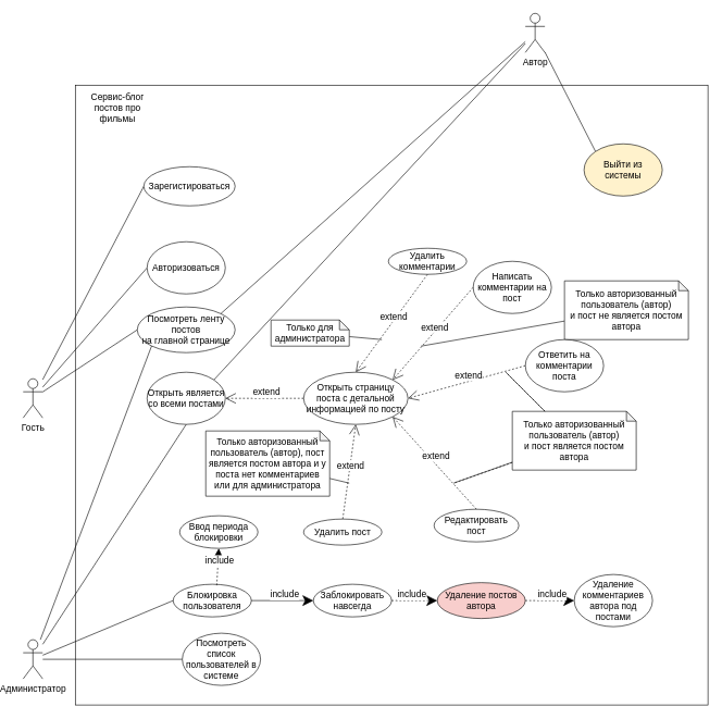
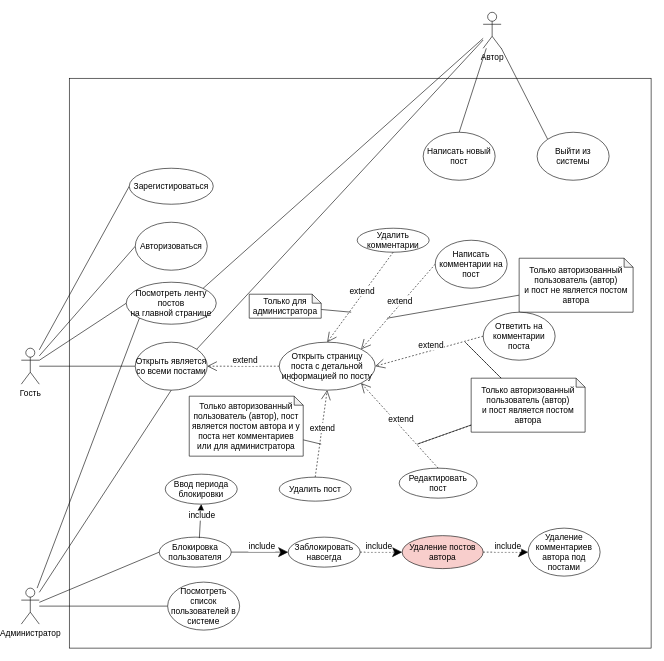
  <mxCell id="0" />
  <mxCell id="1" parent="0" />
  <mxCell id="2" value="" style="rounded=0;whiteSpace=wrap;html=1;fillColor=default;" vertex="1" parent="1"><mxGeometry x="100" y="130" width="970" height="950" as="geometry" /></mxCell>
  <mxCell id="3" style="rounded=0;orthogonalLoop=1;jettySize=auto;html=1;entryX=0;entryY=0.5;entryDx=0;entryDy=0;endArrow=none;endFill=0;" edge="1" parent="1" source="7" target="8"><mxGeometry relative="1" as="geometry" /></mxCell>
+ <mxCell id="4" style="rounded=0;orthogonalLoop=1;jettySize=auto;html=1;entryX=0;entryY=0.5;entryDx=0;entryDy=0;endArrow=none;endFill=0;" edge="1" parent="1" source="7" target="9"><mxGeometry relative="1" as="geometry" /></mxCell>
  <mxCell id="5" style="rounded=0;orthogonalLoop=1;jettySize=auto;html=1;entryX=0;entryY=0.5;entryDx=0;entryDy=0;endArrow=none;endFill=0;" edge="1" parent="1" source="7" target="13"><mxGeometry relative="1" as="geometry" /></mxCell>
  <mxCell id="6" style="rounded=0;orthogonalLoop=1;jettySize=auto;html=1;entryX=0;entryY=0.5;entryDx=0;entryDy=0;endArrow=none;endFill=0;" edge="1" parent="1" source="7" target="14"><mxGeometry relative="1" as="geometry" /></mxCell>
  <mxCell id="7" value="Гость" style="shape=umlActor;verticalLabelPosition=bottom;verticalAlign=top;html=1;outlineConnect=0;fontSize=14;" vertex="1" parent="1"><mxGeometry x="20" y="580" width="30" height="60" as="geometry" /></mxCell>
  <mxCell id="8" value="&lt;div&gt;Посмотреть ленту постов&lt;/div&gt;&lt;div&gt;на главной странице&lt;br&gt;&lt;/div&gt;" style="ellipse;whiteSpace=wrap;html=1;fontSize=14;" vertex="1" parent="1"><mxGeometry x="195" y="470" width="150" height="70" as="geometry" /></mxCell>
  <mxCell id="9" value="Открыть является со всеми постами" style="ellipse;whiteSpace=wrap;html=1;fontSize=14;" vertex="1" parent="1"><mxGeometry x="210" y="570" width="120" height="80" as="geometry" /></mxCell>
  <mxCell id="10" value="Открыть страницу поста с детальной информацией по посту" style="ellipse;whiteSpace=wrap;html=1;fontSize=14;" vertex="1" parent="1"><mxGeometry x="450" y="570" width="160" height="80" as="geometry" /></mxCell>
  <mxCell id="11" value="" style="endArrow=open;html=1;rounded=0;entryX=1;entryY=0.5;entryDx=0;entryDy=0;exitX=0;exitY=0.5;exitDx=0;exitDy=0;endSize=14;endFill=0;dashed=1;" edge="1" parent="1" source="10" target="9"><mxGeometry relative="1" as="geometry"><mxPoint x="350" y="730" as="sourcePoint" /><mxPoint x="450" y="730" as="targetPoint" /></mxGeometry></mxCell>
  <mxCell id="12" value="extend" style="edgeLabel;resizable=0;html=1;align=center;verticalAlign=middle;fontSize=14;" connectable="0" vertex="1" parent="11"><mxGeometry relative="1" as="geometry"><mxPoint x="2" y="-10" as="offset" /></mxGeometry></mxCell>
- <mxCell id="13" value="Зарегистироваться" style="ellipse;whiteSpace=wrap;html=1;fontSize=14;" vertex="1" parent="1"><mxGeometry x="205" y="255" width="140" height="60" as="geometry" /></mxCell>
+ <mxCell id="13" value="Зарегистироваться" style="ellipse;whiteSpace=wrap;html=1;fontSize=14;" vertex="1" parent="1"><mxGeometry x="200" y="280" width="140" height="60" as="geometry" /></mxCell>
  <mxCell id="14" value="Авторизоваться" style="ellipse;whiteSpace=wrap;html=1;fontSize=14;" vertex="1" parent="1"><mxGeometry x="210" y="370" width="120" height="80" as="geometry" /></mxCell>
  <mxCell id="15" style="rounded=0;orthogonalLoop=1;jettySize=auto;html=1;entryX=1;entryY=0;entryDx=0;entryDy=0;endArrow=none;endFill=0;" edge="1" parent="1" source="19" target="8"><mxGeometry relative="1" as="geometry" /></mxCell>
  <mxCell id="16" style="rounded=0;orthogonalLoop=1;jettySize=auto;html=1;endArrow=none;endFill=0;entryX=1;entryY=0;entryDx=0;entryDy=0;" edge="1" parent="1" source="19" target="9"><mxGeometry relative="1" as="geometry" /></mxCell>
+ <mxCell id="17" style="rounded=0;orthogonalLoop=1;jettySize=auto;html=1;entryX=0.5;entryY=0;entryDx=0;entryDy=0;endArrow=none;endFill=0;" edge="1" parent="1" source="19" target="39"><mxGeometry relative="1" as="geometry" /></mxCell>
  <mxCell id="18" style="rounded=0;orthogonalLoop=1;jettySize=auto;html=1;entryX=0;entryY=0;entryDx=0;entryDy=0;endArrow=none;endFill=0;" edge="1" parent="1" source="19" target="40"><mxGeometry relative="1" as="geometry" /></mxCell>
  <mxCell id="19" value="&lt;font style=&quot;font-size: 14px;&quot;&gt;Автор&lt;/font&gt;" style="shape=umlActor;verticalLabelPosition=bottom;verticalAlign=top;html=1;outlineConnect=0;" vertex="1" parent="1"><mxGeometry x="790" y="20" width="30" height="60" as="geometry" /></mxCell>
  <mxCell id="20" value="Написать комментарии на пост" style="ellipse;whiteSpace=wrap;html=1;fontSize=14;" vertex="1" parent="1"><mxGeometry x="710" y="400" width="120" height="80" as="geometry" /></mxCell>
  <mxCell id="21" value="" style="endArrow=open;html=1;rounded=0;entryX=1;entryY=0;entryDx=0;entryDy=0;exitX=0;exitY=0.5;exitDx=0;exitDy=0;endSize=14;endFill=0;dashed=1;" edge="1" parent="1" source="20" target="10"><mxGeometry relative="1" as="geometry"><mxPoint x="460" y="550" as="sourcePoint" /><mxPoint x="340" y="620" as="targetPoint" /></mxGeometry></mxCell>
  <mxCell id="22" value="extend" style="edgeLabel;resizable=0;html=1;align=center;verticalAlign=middle;fontSize=14;" connectable="0" vertex="1" parent="21"><mxGeometry relative="1" as="geometry"><mxPoint x="2" y="-10" as="offset" /></mxGeometry></mxCell>
  <mxCell id="23" style="rounded=0;orthogonalLoop=1;jettySize=auto;html=1;endArrow=none;endFill=0;" edge="1" parent="1" source="24"><mxGeometry relative="1" as="geometry"><mxPoint x="630" y="530" as="targetPoint" /></mxGeometry></mxCell>
  <mxCell id="24" value="&lt;div&gt;Только авторизованный пользователь (автор)&lt;/div&gt;&lt;div&gt;и пост не является постом автора&lt;br&gt;&lt;/div&gt;" style="shape=note;whiteSpace=wrap;html=1;backgroundOutline=1;darkOpacity=0.05;fontSize=14;size=15;" vertex="1" parent="1"><mxGeometry x="850" y="430" width="190" height="90" as="geometry" /></mxCell>
  <mxCell id="25" value="Ответить на комментарии поста" style="ellipse;whiteSpace=wrap;html=1;fontSize=14;" vertex="1" parent="1"><mxGeometry x="790" y="520" width="120" height="80" as="geometry" /></mxCell>
  <mxCell id="26" value="" style="endArrow=open;html=1;rounded=0;entryX=1;entryY=0.5;entryDx=0;entryDy=0;exitX=0;exitY=0.5;exitDx=0;exitDy=0;endSize=14;endFill=0;dashed=1;" edge="1" parent="1" source="25" target="10"><mxGeometry relative="1" as="geometry"><mxPoint x="730" y="620" as="sourcePoint" /><mxPoint x="620" y="620" as="targetPoint" /></mxGeometry></mxCell>
  <mxCell id="27" value="extend" style="edgeLabel;resizable=0;html=1;align=center;verticalAlign=middle;fontSize=14;" connectable="0" vertex="1" parent="26"><mxGeometry relative="1" as="geometry"><mxPoint x="2" y="-10" as="offset" /></mxGeometry></mxCell>
  <mxCell id="28" style="rounded=0;orthogonalLoop=1;jettySize=auto;html=1;dashed=1;endArrow=none;endFill=0;" edge="1" parent="1" source="30"><mxGeometry relative="1" as="geometry"><mxPoint x="760" y="570" as="targetPoint" /></mxGeometry></mxCell>
  <mxCell id="29" style="rounded=0;orthogonalLoop=1;jettySize=auto;html=1;dashed=1;endArrow=none;endFill=0;" edge="1" parent="1" source="30"><mxGeometry relative="1" as="geometry"><mxPoint x="680" y="740" as="targetPoint" /></mxGeometry></mxCell>
  <mxCell id="30" value="&lt;div&gt;Только авторизованный пользователь (автор)&lt;/div&gt;&lt;div&gt;и пост является постом автора&lt;br&gt;&lt;/div&gt;" style="shape=note;whiteSpace=wrap;html=1;backgroundOutline=1;darkOpacity=0.05;fontSize=14;size=15;" vertex="1" parent="1"><mxGeometry x="770" y="630" width="190" height="90" as="geometry" /></mxCell>
  <mxCell id="31" value="Редактировать пост" style="ellipse;whiteSpace=wrap;html=1;fontSize=14;" vertex="1" parent="1"><mxGeometry x="650" y="780" width="130" height="50" as="geometry" /></mxCell>
  <mxCell id="32" value="" style="endArrow=open;html=1;rounded=0;entryX=1;entryY=1;entryDx=0;entryDy=0;exitX=0.5;exitY=0;exitDx=0;exitDy=0;endSize=14;endFill=0;dashed=1;" edge="1" parent="1" source="31" target="10"><mxGeometry relative="1" as="geometry"><mxPoint x="800" y="570" as="sourcePoint" /><mxPoint x="620" y="620" as="targetPoint" /></mxGeometry></mxCell>
  <mxCell id="33" value="extend" style="edgeLabel;resizable=0;html=1;align=center;verticalAlign=middle;fontSize=14;" connectable="0" vertex="1" parent="32"><mxGeometry relative="1" as="geometry"><mxPoint x="2" y="-10" as="offset" /></mxGeometry></mxCell>
  <mxCell id="34" value="Удалить пост" style="ellipse;whiteSpace=wrap;html=1;fontSize=14;" vertex="1" parent="1"><mxGeometry x="450" y="795" width="120" height="40" as="geometry" /></mxCell>
  <mxCell id="35" style="rounded=0;orthogonalLoop=1;jettySize=auto;html=1;endArrow=none;endFill=0;" edge="1" parent="1" source="36"><mxGeometry relative="1" as="geometry"><mxPoint x="520" y="740" as="targetPoint" /></mxGeometry></mxCell>
  <mxCell id="36" value="&lt;div&gt;Только авторизованный пользователь (автор), пост является постом автора и у поста нет комментариев&lt;/div&gt;&lt;div&gt;или для администратора&lt;br&gt;&lt;/div&gt;" style="shape=note;whiteSpace=wrap;html=1;backgroundOutline=1;darkOpacity=0.05;fontSize=14;size=15;" vertex="1" parent="1"><mxGeometry x="300" y="660" width="190" height="100" as="geometry" /></mxCell>
  <mxCell id="37" style="rounded=0;orthogonalLoop=1;jettySize=auto;html=1;endArrow=none;endFill=0;" edge="1" parent="1"><mxGeometry relative="1" as="geometry"><mxPoint x="760" y="570" as="targetPoint" /><mxPoint x="820" y="630" as="sourcePoint" /></mxGeometry></mxCell>
  <mxCell id="38" style="rounded=0;orthogonalLoop=1;jettySize=auto;html=1;endArrow=none;endFill=0;" edge="1" parent="1"><mxGeometry relative="1" as="geometry"><mxPoint x="680" y="740" as="targetPoint" /><mxPoint x="770" y="708" as="sourcePoint" /></mxGeometry></mxCell>
- <mxCell id="40" value="Выйти из системы" style="ellipse;whiteSpace=wrap;html=1;fontSize=14;fillColor=#fff2cc;" vertex="1" parent="1"><mxGeometry x="880" y="220" width="120" height="80" as="geometry" /></mxCell>
+ <mxCell id="39" value="Написать новый пост" style="ellipse;whiteSpace=wrap;html=1;fontSize=14;" vertex="1" parent="1"><mxGeometry x="690" y="220" width="120" height="80" as="geometry" /></mxCell>
+ <mxCell id="40" value="Выйти из системы" style="ellipse;whiteSpace=wrap;html=1;fontSize=14;" vertex="1" parent="1"><mxGeometry x="880" y="220" width="120" height="80" as="geometry" /></mxCell>
  <mxCell id="41" value="" style="endArrow=open;html=1;rounded=0;entryX=0.5;entryY=1;entryDx=0;entryDy=0;exitX=0.5;exitY=0;exitDx=0;exitDy=0;endSize=14;endFill=0;dashed=1;" edge="1" parent="1" source="34" target="10"><mxGeometry relative="1" as="geometry"><mxPoint x="720" y="780" as="sourcePoint" /><mxPoint x="597" y="648" as="targetPoint" /></mxGeometry></mxCell>
  <mxCell id="42" value="extend" style="edgeLabel;resizable=0;html=1;align=center;verticalAlign=middle;fontSize=14;" connectable="0" vertex="1" parent="41"><mxGeometry relative="1" as="geometry"><mxPoint x="2" y="-10" as="offset" /></mxGeometry></mxCell>
  <mxCell id="43" style="rounded=0;orthogonalLoop=1;jettySize=auto;html=1;entryX=0.5;entryY=1;entryDx=0;entryDy=0;endArrow=none;endFill=0;" edge="1" parent="1" source="47" target="9"><mxGeometry relative="1" as="geometry" /></mxCell>
  <mxCell id="44" style="rounded=0;orthogonalLoop=1;jettySize=auto;html=1;entryX=0;entryY=1;entryDx=0;entryDy=0;endArrow=none;endFill=0;" edge="1" parent="1" source="47" target="8"><mxGeometry relative="1" as="geometry" /></mxCell>
  <mxCell id="45" style="rounded=0;orthogonalLoop=1;jettySize=auto;html=1;entryX=0;entryY=0.5;entryDx=0;entryDy=0;endArrow=none;endFill=0;" edge="1" parent="1" source="47" target="48"><mxGeometry relative="1" as="geometry" /></mxCell>
  <mxCell id="46" style="rounded=0;orthogonalLoop=1;jettySize=auto;html=1;entryX=0;entryY=0.5;entryDx=0;entryDy=0;endArrow=none;endFill=0;" edge="1" parent="1" source="47" target="66"><mxGeometry relative="1" as="geometry" /></mxCell>
  <mxCell id="47" value="Администратор" style="shape=umlActor;verticalLabelPosition=bottom;verticalAlign=top;html=1;outlineConnect=0;fontSize=14;" vertex="1" parent="1"><mxGeometry x="20" y="980" width="30" height="60" as="geometry" /></mxCell>
  <mxCell id="48" value="Блокировка пользователя" style="ellipse;whiteSpace=wrap;html=1;fontSize=14;" vertex="1" parent="1"><mxGeometry x="250" y="895" width="120" height="50" as="geometry" /></mxCell>
  <mxCell id="49" value="Ввод периода блокировки" style="ellipse;whiteSpace=wrap;html=1;fontSize=14;" vertex="1" parent="1"><mxGeometry x="260" y="790" width="120" height="50" as="geometry" /></mxCell>
- <mxCell id="50" value="" style="endArrow=classic;html=1;rounded=0;entryX=0.5;entryY=1;entryDx=0;entryDy=0;exitX=0.557;exitY=0.034;exitDx=0;exitDy=0;endSize=14;endFill=1;dashed=1;exitPerimeter=0;" edge="1" parent="1" source="48" target="49"><mxGeometry relative="1" as="geometry"><mxPoint x="520" y="805" as="sourcePoint" /><mxPoint x="540" y="660" as="targetPoint" /></mxGeometry></mxCell>
+ <mxCell id="50" value="" style="endArrow=classic;html=1;rounded=0;entryX=0.5;entryY=1;entryDx=0;entryDy=0;exitX=0.557;exitY=0.034;exitDx=0;exitDy=0;endSize=14;endFill=1;dashed=0;exitPerimeter=0;" edge="1" parent="1" source="48" target="49"><mxGeometry relative="1" as="geometry"><mxPoint x="520" y="805" as="sourcePoint" /><mxPoint x="540" y="660" as="targetPoint" /></mxGeometry></mxCell>
  <mxCell id="51" value="include" style="edgeLabel;resizable=0;html=1;align=center;verticalAlign=middle;fontSize=14;" connectable="0" vertex="1" parent="50"><mxGeometry relative="1" as="geometry"><mxPoint x="2" y="-10" as="offset" /></mxGeometry></mxCell>
  <mxCell id="52" value="Заблокировать навсегда" style="ellipse;whiteSpace=wrap;html=1;fontSize=14;" vertex="1" parent="1"><mxGeometry x="465" y="895" width="120" height="50" as="geometry" /></mxCell>
  <mxCell id="53" value="" style="endArrow=classic;html=1;rounded=0;entryX=0;entryY=0.5;entryDx=0;entryDy=0;exitX=1;exitY=0.5;exitDx=0;exitDy=0;endSize=14;endFill=1;dashed=0;" edge="1" parent="1" source="48" target="52"><mxGeometry relative="1" as="geometry"><mxPoint x="327" y="907" as="sourcePoint" /><mxPoint x="345" y="835" as="targetPoint" /></mxGeometry></mxCell>
  <mxCell id="54" value="include" style="edgeLabel;resizable=0;html=1;align=center;verticalAlign=middle;fontSize=14;" connectable="0" vertex="1" parent="53"><mxGeometry relative="1" as="geometry"><mxPoint x="2" y="-10" as="offset" /></mxGeometry></mxCell>
  <mxCell id="55" value="Удаление постов автора" style="ellipse;whiteSpace=wrap;html=1;fontSize=14;fillColor=#f8cecc;" vertex="1" parent="1"><mxGeometry x="655" y="892.5" width="135" height="55" as="geometry" /></mxCell>
  <mxCell id="56" value="" style="endArrow=classic;html=1;rounded=0;entryX=0;entryY=0.5;entryDx=0;entryDy=0;exitX=1;exitY=0.5;exitDx=0;exitDy=0;endSize=14;endFill=1;dashed=1;" edge="1" parent="1" source="52" target="55"><mxGeometry relative="1" as="geometry"><mxPoint x="380" y="930" as="sourcePoint" /><mxPoint x="475" y="930" as="targetPoint" /></mxGeometry></mxCell>
  <mxCell id="57" value="include" style="edgeLabel;resizable=0;html=1;align=center;verticalAlign=middle;fontSize=14;" connectable="0" vertex="1" parent="56"><mxGeometry relative="1" as="geometry"><mxPoint x="-5" y="-10" as="offset" /></mxGeometry></mxCell>
  <mxCell id="58" value="Удаление комментариев автора под постами" style="ellipse;whiteSpace=wrap;html=1;fontSize=14;" vertex="1" parent="1"><mxGeometry x="865" y="880" width="120" height="80" as="geometry" /></mxCell>
  <mxCell id="59" value="" style="endArrow=classic;html=1;rounded=0;entryX=0;entryY=0.5;entryDx=0;entryDy=0;exitX=1;exitY=0.5;exitDx=0;exitDy=0;endSize=14;endFill=1;dashed=1;" edge="1" parent="1" source="55" target="58"><mxGeometry relative="1" as="geometry"><mxPoint x="380" y="930" as="sourcePoint" /><mxPoint x="475" y="930" as="targetPoint" /></mxGeometry></mxCell>
  <mxCell id="60" value="include" style="edgeLabel;resizable=0;html=1;align=center;verticalAlign=middle;fontSize=14;" connectable="0" vertex="1" parent="59"><mxGeometry relative="1" as="geometry"><mxPoint x="2" y="-10" as="offset" /></mxGeometry></mxCell>
  <mxCell id="61" value="Удалить комментарии" style="ellipse;whiteSpace=wrap;html=1;fontSize=14;" vertex="1" parent="1"><mxGeometry x="580" y="380" width="120" height="40" as="geometry" /></mxCell>
  <mxCell id="62" value="" style="endArrow=open;html=1;rounded=0;entryX=0.5;entryY=0;entryDx=0;entryDy=0;exitX=0.5;exitY=1;exitDx=0;exitDy=0;endSize=14;endFill=0;dashed=1;" edge="1" parent="1" source="61" target="10"><mxGeometry relative="1" as="geometry"><mxPoint x="720" y="450" as="sourcePoint" /><mxPoint x="597" y="592" as="targetPoint" /></mxGeometry></mxCell>
  <mxCell id="63" value="extend" style="edgeLabel;resizable=0;html=1;align=center;verticalAlign=middle;fontSize=14;" connectable="0" vertex="1" parent="62"><mxGeometry relative="1" as="geometry"><mxPoint x="2" y="-10" as="offset" /></mxGeometry></mxCell>
  <mxCell id="64" style="rounded=0;orthogonalLoop=1;jettySize=auto;html=1;endArrow=none;endFill=0;" edge="1" parent="1" source="65"><mxGeometry relative="1" as="geometry"><mxPoint x="570" y="520" as="targetPoint" /></mxGeometry></mxCell>
  <mxCell id="65" value="Только для администратора" style="shape=note;whiteSpace=wrap;html=1;backgroundOutline=1;darkOpacity=0.05;fontSize=14;size=15;" vertex="1" parent="1"><mxGeometry x="400" y="490" width="120" height="40" as="geometry" /></mxCell>
  <mxCell id="66" value="Посмотреть список пользователей в системе" style="ellipse;whiteSpace=wrap;html=1;fontSize=14;" vertex="1" parent="1"><mxGeometry x="264" y="970" width="120" height="80" as="geometry" /></mxCell>
- <mxCell id="67" value="Сервис-блог постов про фильмы" style="text;html=1;strokeColor=none;fillColor=none;align=center;verticalAlign=middle;whiteSpace=wrap;rounded=0;fontSize=14;" vertex="1" parent="1"><mxGeometry x="120" y="140" width="90" height="50" as="geometry" /></mxCell>
